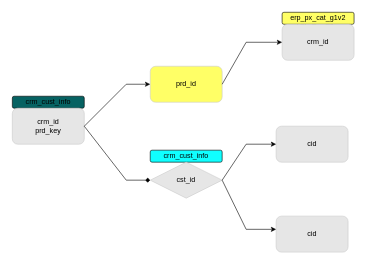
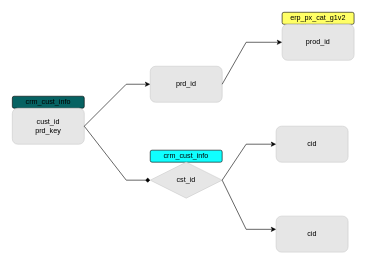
  <mxCell id="0" />
  <mxCell id="1" parent="0" />
  <mxCell id="2" value="" style="group" parent="1" vertex="1" connectable="0"><mxGeometry x="20" y="160" width="120" height="80" as="geometry" /></mxCell>
  <mxCell id="3" value="crm_cust_info" style="rounded=1;whiteSpace=wrap;html=1;fillColor=#066262;" parent="2" vertex="1"><mxGeometry width="120" height="20" as="geometry" /></mxCell>
- <mxCell id="4" value="&lt;font style=&quot;color: rgb(0, 0, 0);&quot;&gt;crm_id&lt;br&gt;prd_key&lt;/font&gt;" style="rounded=1;whiteSpace=wrap;html=1;strokeColor=#CCCCCC;fillColor=#E6E6E6;" parent="2" vertex="1"><mxGeometry y="20" width="120" height="60" as="geometry" /></mxCell>
+ <mxCell id="4" value="&lt;font style=&quot;color: rgb(0, 0, 0);&quot;&gt;cust_id&lt;br&gt;prd_key&lt;/font&gt;" style="rounded=1;whiteSpace=wrap;html=1;strokeColor=#CCCCCC;fillColor=#E6E6E6;" parent="2" vertex="1"><mxGeometry y="20" width="120" height="60" as="geometry" /></mxCell>
  <mxCell id="5" value="" style="group" parent="1" vertex="1" connectable="0"><mxGeometry x="250" y="250" width="120" height="80" as="geometry" /></mxCell>
  <mxCell id="6" value="&lt;font style=&quot;color: rgb(0, 0, 0);&quot;&gt;crm_cust_info&lt;/font&gt;" style="rounded=1;whiteSpace=wrap;html=1;fillColor=#10FFFF;" parent="5" vertex="1"><mxGeometry width="120" height="20" as="geometry" /></mxCell>
  <mxCell id="7" value="&lt;font style=&quot;color: rgb(0, 0, 0);&quot;&gt;cst_id&lt;/font&gt;" style="rhombus;whiteSpace=wrap;html=1;strokeColor=#CCCCCC;fillColor=#E6E6E6;" parent="5" vertex="1"><mxGeometry y="20" width="120" height="60" as="geometry" /></mxCell>
  <mxCell id="8" value="" style="group" parent="1" vertex="1" connectable="0"><mxGeometry x="460" y="190" width="120" height="80" as="geometry" /></mxCell>
  <mxCell id="9" value="&lt;font style=&quot;color: rgb(0, 0, 0);&quot;&gt;cid&lt;/font&gt;" style="rounded=1;whiteSpace=wrap;html=1;strokeColor=#CCCCCC;fillColor=#E6E6E6;" parent="8" vertex="1"><mxGeometry y="20" width="120" height="60" as="geometry" /></mxCell>
  <mxCell id="10" value="" style="group" parent="1" vertex="1" connectable="0"><mxGeometry x="250" y="90" width="120" height="80" as="geometry" /></mxCell>
- <mxCell id="11" value="&lt;font style=&quot;color: rgb(0, 0, 0);&quot;&gt;prd_id&lt;/font&gt;" style="rounded=1;whiteSpace=wrap;html=1;strokeColor=#CCCCCC;fillColor=#ffff66;" parent="10" vertex="1"><mxGeometry y="20" width="120" height="60" as="geometry" /></mxCell>
+ <mxCell id="11" value="&lt;font style=&quot;color: rgb(0, 0, 0);&quot;&gt;prd_id&lt;/font&gt;" style="rounded=1;whiteSpace=wrap;html=1;strokeColor=#CCCCCC;fillColor=#E6E6E6;" parent="10" vertex="1"><mxGeometry y="20" width="120" height="60" as="geometry" /></mxCell>
  <mxCell id="12" value="" style="group" parent="1" vertex="1" connectable="0"><mxGeometry x="460" y="340" width="120" height="80" as="geometry" /></mxCell>
  <mxCell id="13" value="&lt;font style=&quot;color: rgb(0, 0, 0);&quot;&gt;cid&lt;/font&gt;" style="rounded=1;whiteSpace=wrap;html=1;strokeColor=#CCCCCC;fillColor=#E6E6E6;" parent="12" vertex="1"><mxGeometry y="20" width="120" height="60" as="geometry" /></mxCell>
  <mxCell id="14" value="erp_px_cat_g1v2" style="group" parent="1" vertex="1" connectable="0"><mxGeometry x="470" y="20" width="120" height="80" as="geometry" /></mxCell>
  <mxCell id="15" value="&lt;font style=&quot;color: rgb(0, 0, 0);&quot;&gt;erp_px_cat_g1v2&lt;/font&gt;" style="rounded=1;whiteSpace=wrap;html=1;fillColor=#FFFF66;" parent="14" vertex="1"><mxGeometry width="120" height="20" as="geometry" /></mxCell>
- <mxCell id="16" value="&lt;font style=&quot;color: rgb(0, 0, 0);&quot;&gt;crm_id&lt;/font&gt;" style="rounded=1;whiteSpace=wrap;html=1;strokeColor=#CCCCCC;fillColor=#E6E6E6;" parent="14" vertex="1"><mxGeometry y="20" width="120" height="60" as="geometry" /></mxCell>
+ <mxCell id="16" value="&lt;font style=&quot;color: rgb(0, 0, 0);&quot;&gt;prod_id&lt;/font&gt;" style="rounded=1;whiteSpace=wrap;html=1;strokeColor=#CCCCCC;fillColor=#E6E6E6;" parent="14" vertex="1"><mxGeometry y="20" width="120" height="60" as="geometry" /></mxCell>
  <mxCell id="17" value="" style="endArrow=classic;html=1;rounded=0;exitX=1;exitY=0.5;exitDx=0;exitDy=0;entryX=0;entryY=0.5;entryDx=0;entryDy=0;strokeColor=#000000;" parent="1" source="4" target="11" edge="1"><mxGeometry width="50" height="50" relative="1" as="geometry"><mxPoint x="310" y="280" as="sourcePoint" /><mxPoint x="360" y="230" as="targetPoint" /><Array as="points"><mxPoint x="210" y="140" /></Array></mxGeometry></mxCell>
  <mxCell id="18" value="" style="endArrow=diamond;html=1;rounded=0;exitX=1;exitY=0.5;exitDx=0;exitDy=0;entryX=0;entryY=0.5;entryDx=0;entryDy=0;strokeColor=#000000;" parent="1" source="4" target="7" edge="1"><mxGeometry width="50" height="50" relative="1" as="geometry"><mxPoint x="150" y="330" as="sourcePoint" /><mxPoint x="200" y="280" as="targetPoint" /><Array as="points"><mxPoint x="210" y="300" /></Array></mxGeometry></mxCell>
  <mxCell id="19" value="" style="endArrow=classic;html=1;rounded=0;exitX=1;exitY=0.5;exitDx=0;exitDy=0;entryX=0;entryY=0.5;entryDx=0;entryDy=0;strokeColor=#000000;" parent="1" source="7" target="9" edge="1"><mxGeometry width="50" height="50" relative="1" as="geometry"><mxPoint x="360" y="360" as="sourcePoint" /><mxPoint x="470" y="290" as="targetPoint" /><Array as="points"><mxPoint x="410" y="240" /></Array></mxGeometry></mxCell>
  <mxCell id="20" value="" style="endArrow=classic;html=1;rounded=0;exitX=1;exitY=0.5;exitDx=0;exitDy=0;entryX=0;entryY=0.367;entryDx=0;entryDy=0;strokeColor=#000000;entryPerimeter=0;" parent="1" source="7" target="13" edge="1"><mxGeometry width="50" height="50" relative="1" as="geometry"><mxPoint x="410" y="400" as="sourcePoint" /><mxPoint x="500" y="340" as="targetPoint" /><Array as="points"><mxPoint x="410" y="382" /></Array></mxGeometry></mxCell>
  <mxCell id="21" value="" style="endArrow=classic;html=1;rounded=0;entryX=0;entryY=0.5;entryDx=0;entryDy=0;strokeColor=#000000;" parent="1" target="16" edge="1"><mxGeometry width="50" height="50" relative="1" as="geometry"><mxPoint x="370" y="140" as="sourcePoint" /><mxPoint x="510" y="150" as="targetPoint" /><Array as="points"><mxPoint x="410" y="70" /></Array></mxGeometry></mxCell>
